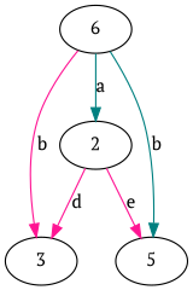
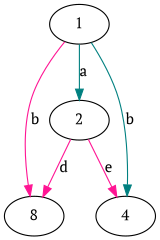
  digraph {
    fontname="PT Serif"
    node [fontname="PT Serif"]
    edge [color=deeppink fontname="PT Serif"]
-   1 [label=6]
+   1
    2
-   3
-   4 [label=5]
+   3 [label=8]
+   4
    1 -> 2 [color=teal label=a]
    1 -> 3 [label=b]
    1 -> 4 [color=teal label=b]
    2 -> 3 [label=d]
    2 -> 4 [label=e]
  }
